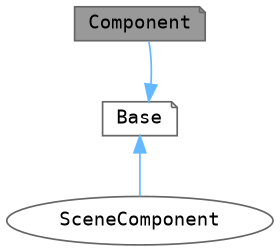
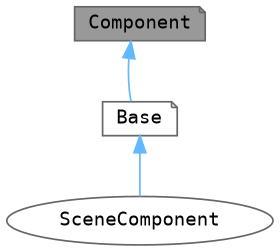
  digraph {
    node [color=gray40 fillcolor=white fontname=Consolas fontsize=11 shape=note style=filled]
    edge [color=steelblue1 dir=back fontname=Consolas fontsize=11 labelfontname=Helvetica labelfontsize=10 style=solid]
    n1 [fillcolor=grey60 fontcolor=black height=0.2 label=Component width=0.4]
    n2 [height=0.2 label=SceneComponent shape=ellipse width=0.4]
    n3 [height=0.2 label=Base width=0.4]
-   n3 -> n1
+   n1 -> n3
    n3 -> n2
  }
